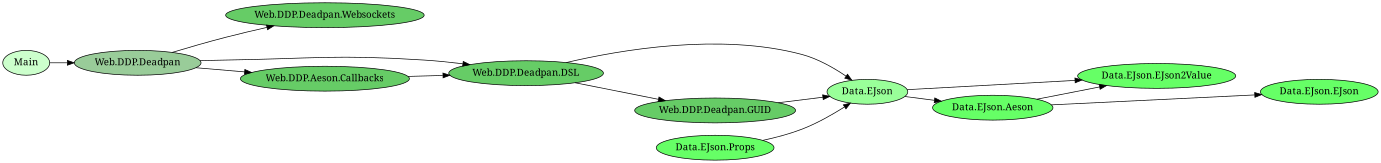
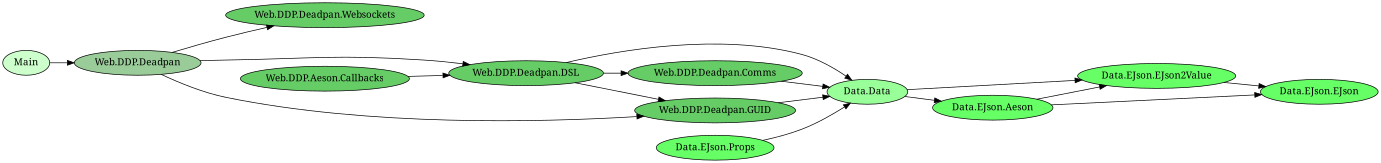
  digraph {
    fontname="Noto Serif"
    rankdir=LR
    node [fillcolor="#66cc66" fontname="Noto Serif" style=filled]
    edge [fontname="Noto Serif"]
    n1 [fillcolor="#ccffcc" label=Main]
    n2 [fillcolor="#99cc99" label="Web.DDP.Deadpan"]
    n3 [label="Web.DDP.Deadpan.Websockets"]
    n4 [label="Web.DDP.Deadpan.DSL"]
    n5 [label="Web.DDP.Aeson.Callbacks"]
-   n6 [fillcolor="#99ff99" label="Data.EJson"]
+   n6 [fillcolor="#99ff99" label="Data.Data"]
    n7 [fillcolor="#66ff66" label="Data.EJson.EJson2Value"]
    n8 [fillcolor="#66ff66" label="Data.EJson.Aeson"]
    n9 [fillcolor="#66ff66" label="Data.EJson.EJson"]
    n10 [fillcolor="#66ff66" label="Data.EJson.Props"]
    n11 [label="Web.DDP.Deadpan.GUID"]
+   n12 [label="Web.DDP.Deadpan.Comms"]
    n1 -> n2
    n2 -> n3
    n2 -> n4
-   n2 -> n5
+   n2 -> n11
    n4 -> n6
    n4 -> n11
+   n4 -> n12
    n5 -> n4
    n6 -> n7
    n6 -> n8
+   n7 -> n9
    n8 -> n7
    n8 -> n9
    n10 -> n6
    n11 -> n6
+   n12 -> n6
  }
